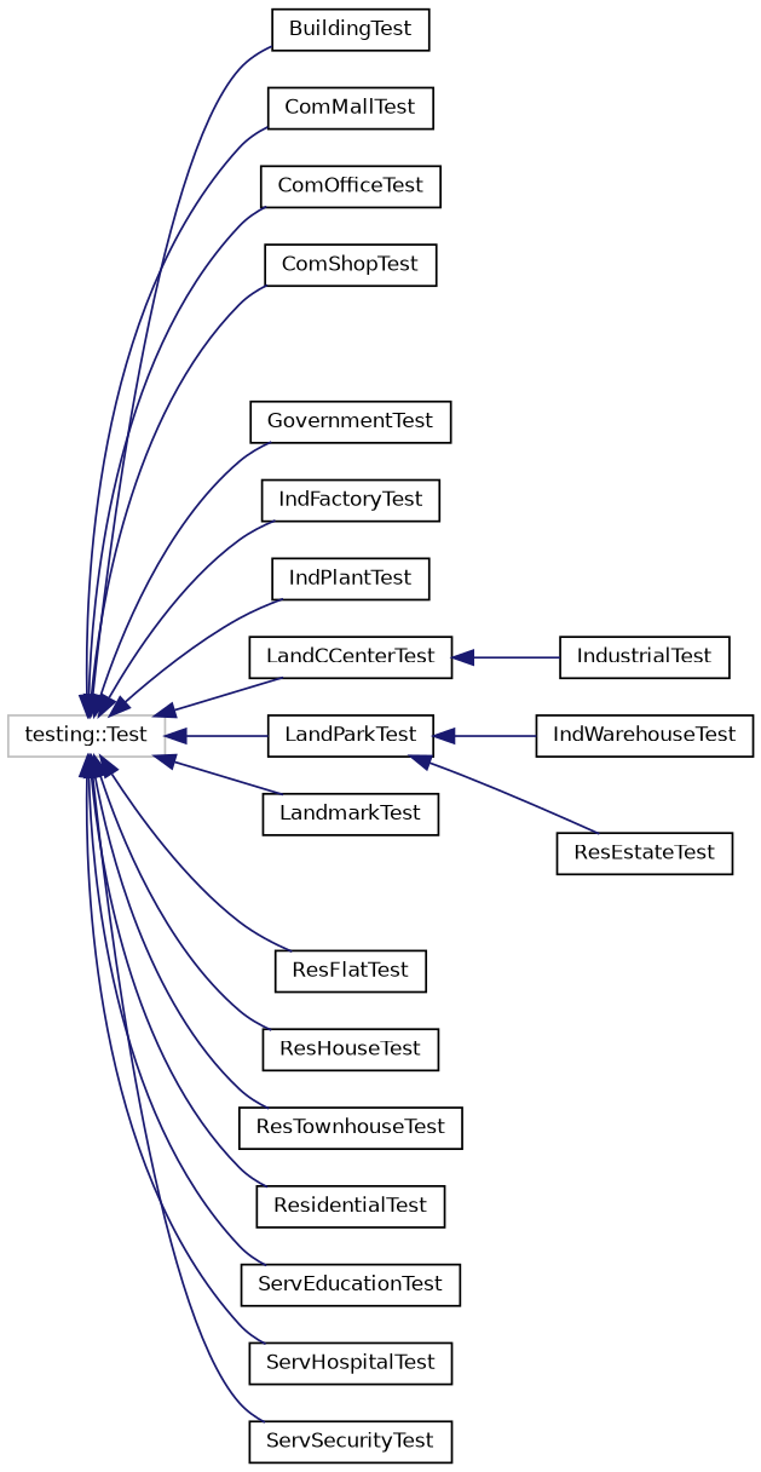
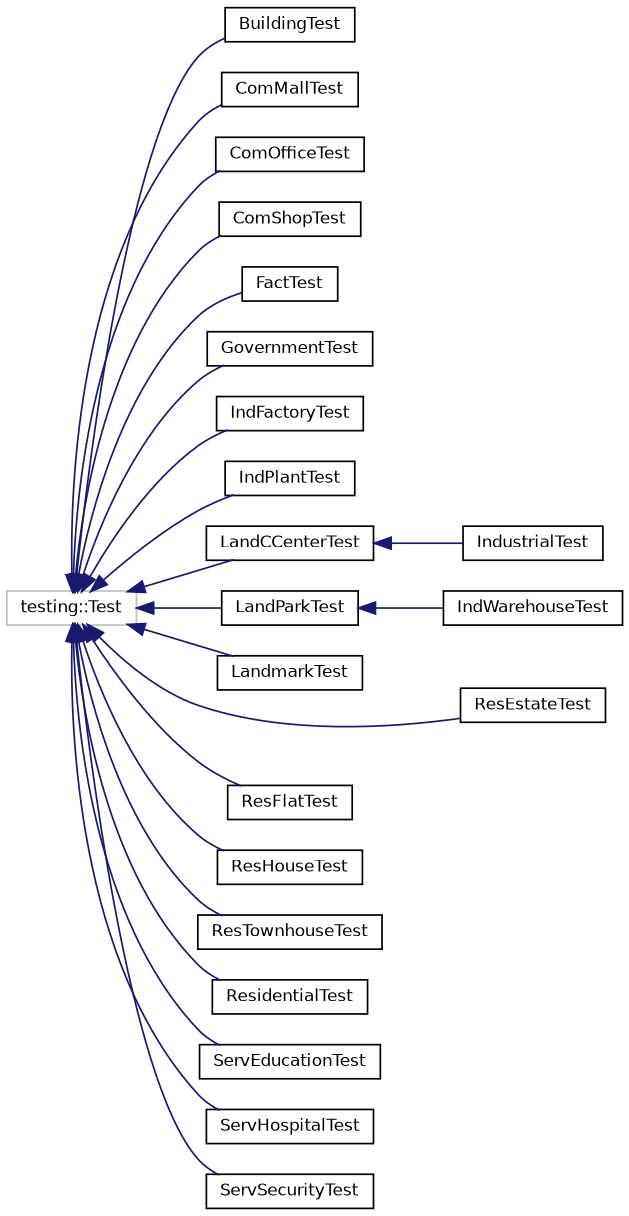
  digraph {
    rankdir=LR
    node [color=black fillcolor=white fontname=Helvetica fontsize=10 shape=record style=filled]
    edge [color=midnightblue dir=back fontname=Helvetica fontsize=10 labelfontname=Helvetica labelfontsize=10 style=solid]
    n1 [color=grey75 height=0.2 label="testing::Test" width=0.4]
    n2 [height=0.2 label=BuildingTest width=0.4]
    n3 [height=0.2 label=ComMallTest width=0.4]
    n4 [height=0.2 label=ComOfficeTest width=0.4]
    n5 [height=0.2 label=ComShopTest width=0.4]
+   n6 [height=0.2 label=FactTest width=0.4]
    n7 [height=0.2 label=GovernmentTest width=0.4]
    n8 [height=0.2 label=IndFactoryTest width=0.4]
    n9 [height=0.2 label=IndPlantTest width=0.4]
    n10 [height=0.2 label=LandCCenterTest width=0.4]
    n11 [height=0.2 label=LandParkTest width=0.4]
    n12 [height=0.2 label=LandmarkTest width=0.4]
    n13 [height=0.2 label=ResEstateTest width=0.4]
    n14 [height=0.2 label=ResFlatTest width=0.4]
    n15 [height=0.2 label=ResHouseTest width=0.4]
    n16 [height=0.2 label=ResTownhouseTest width=0.4]
    n17 [height=0.2 label=ResidentialTest width=0.4]
    n18 [height=0.2 label=ServEducationTest width=0.4]
    n19 [height=0.2 label=ServHospitalTest width=0.4]
    n20 [height=0.2 label=ServSecurityTest width=0.4]
    n21 [height=0.2 label=IndWarehouseTest width=0.4]
    n22 [height=0.2 label=IndustrialTest width=0.4]
    n1 -> n2
    n1 -> n3
    n1 -> n4
    n1 -> n5
+   n1 -> n6
    n1 -> n7
    n1 -> n8
    n1 -> n9
    n1 -> n10
    n1 -> n11
    n1 -> n12
-   n11 -> n13
+   n1 -> n13
    n1 -> n14
    n1 -> n15
    n1 -> n16
    n1 -> n17
    n1 -> n18
    n1 -> n19
    n1 -> n20
    n10 -> n22
    n11 -> n21
  }
